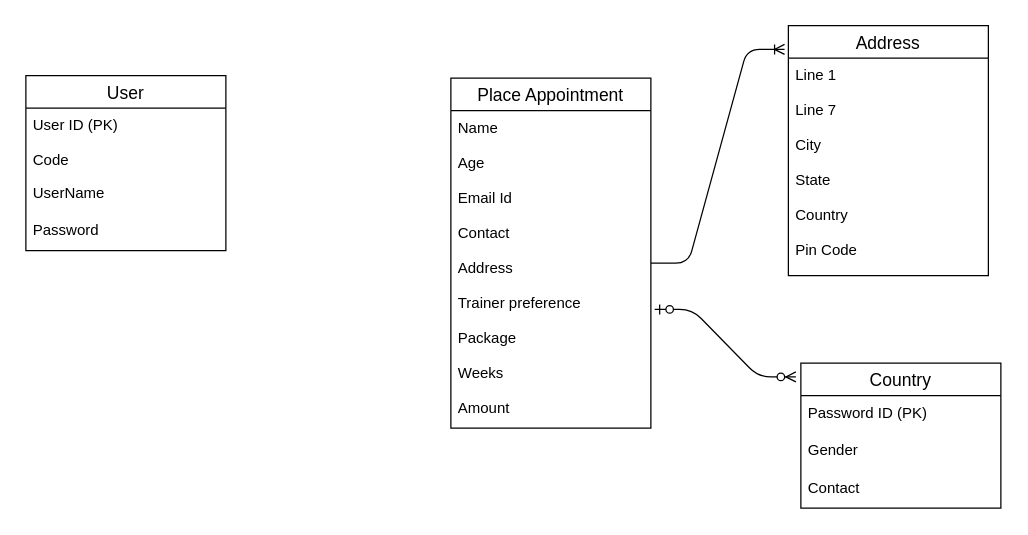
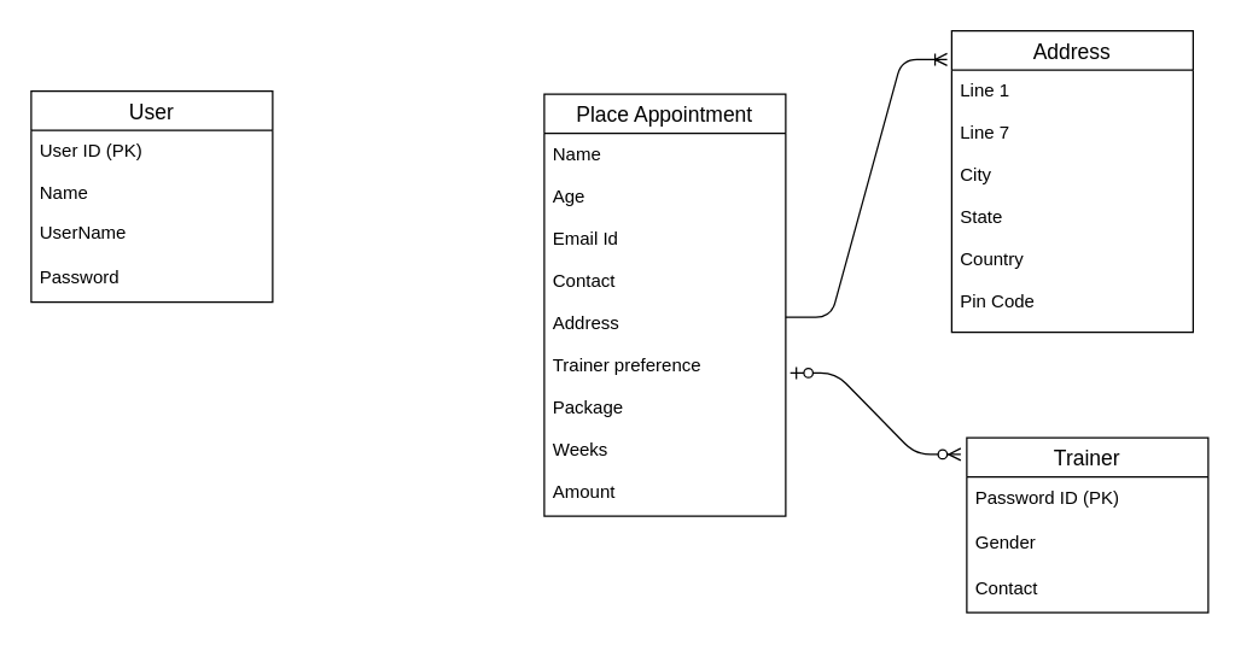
  <mxCell id="0" />
  <mxCell id="1" parent="0" />
  <mxCell id="2" value="User" style="swimlane;fontStyle=0;childLayout=stackLayout;horizontal=1;startSize=26;horizontalStack=0;resizeParent=1;resizeParentMax=0;resizeLast=0;collapsible=1;marginBottom=0;align=center;fontSize=14;" vertex="1" parent="1"><mxGeometry x="20" y="60" width="160" height="140" as="geometry" /></mxCell>
- <mxCell id="3" value="User ID (PK)&#10;&#10;Code" style="text;strokeColor=none;fillColor=none;spacingLeft=4;spacingRight=4;overflow=hidden;rotatable=0;points=[[0,0.5],[1,0.5]];portConstraint=eastwest;fontSize=12;" vertex="1" parent="2"><mxGeometry y="26" width="160" height="54" as="geometry" /></mxCell>
+ <mxCell id="3" value="User ID (PK)&#10;&#10;Name" style="text;strokeColor=none;fillColor=none;spacingLeft=4;spacingRight=4;overflow=hidden;rotatable=0;points=[[0,0.5],[1,0.5]];portConstraint=eastwest;fontSize=12;" vertex="1" parent="2"><mxGeometry y="26" width="160" height="54" as="geometry" /></mxCell>
  <mxCell id="4" value="UserName" style="text;strokeColor=none;fillColor=none;spacingLeft=4;spacingRight=4;overflow=hidden;rotatable=0;points=[[0,0.5],[1,0.5]];portConstraint=eastwest;fontSize=12;" vertex="1" parent="2"><mxGeometry y="80" width="160" height="30" as="geometry" /></mxCell>
  <mxCell id="5" value="Password" style="text;strokeColor=none;fillColor=none;spacingLeft=4;spacingRight=4;overflow=hidden;rotatable=0;points=[[0,0.5],[1,0.5]];portConstraint=eastwest;fontSize=12;" vertex="1" parent="2"><mxGeometry y="110" width="160" height="30" as="geometry" /></mxCell>
  <mxCell id="6" value="Place Appointment" style="swimlane;fontStyle=0;childLayout=stackLayout;horizontal=1;startSize=26;horizontalStack=0;resizeParent=1;resizeParentMax=0;resizeLast=0;collapsible=1;marginBottom=0;align=center;fontSize=14;" vertex="1" parent="1"><mxGeometry x="360" y="62" width="160" height="280" as="geometry" /></mxCell>
  <mxCell id="7" value="Name&#10;&#10;Age&#10;&#10;Email Id&#10;&#10;Contact&#10;&#10;Address&#10;&#10;Trainer preference&#10;&#10;Package&#10;&#10;Weeks&#10;&#10;Amount" style="text;strokeColor=none;fillColor=none;spacingLeft=4;spacingRight=4;overflow=hidden;rotatable=0;points=[[0,0.5],[1,0.5]];portConstraint=eastwest;fontSize=12;" vertex="1" parent="6"><mxGeometry y="26" width="160" height="254" as="geometry" /></mxCell>
- <mxCell id="8" value="Country" style="swimlane;fontStyle=0;childLayout=stackLayout;horizontal=1;startSize=26;horizontalStack=0;resizeParent=1;resizeParentMax=0;resizeLast=0;collapsible=1;marginBottom=0;align=center;fontSize=14;" vertex="1" parent="1"><mxGeometry x="640" y="290" width="160" height="116" as="geometry" /></mxCell>
+ <mxCell id="8" value="Trainer" style="swimlane;fontStyle=0;childLayout=stackLayout;horizontal=1;startSize=26;horizontalStack=0;resizeParent=1;resizeParentMax=0;resizeLast=0;collapsible=1;marginBottom=0;align=center;fontSize=14;" vertex="1" parent="1"><mxGeometry x="640" y="290" width="160" height="116" as="geometry" /></mxCell>
  <mxCell id="9" value="Password ID (PK)" style="text;strokeColor=none;fillColor=none;spacingLeft=4;spacingRight=4;overflow=hidden;rotatable=0;points=[[0,0.5],[1,0.5]];portConstraint=eastwest;fontSize=12;" vertex="1" parent="8"><mxGeometry y="26" width="160" height="30" as="geometry" /></mxCell>
  <mxCell id="10" value="Gender" style="text;strokeColor=none;fillColor=none;spacingLeft=4;spacingRight=4;overflow=hidden;rotatable=0;points=[[0,0.5],[1,0.5]];portConstraint=eastwest;fontSize=12;" vertex="1" parent="8"><mxGeometry y="56" width="160" height="30" as="geometry" /></mxCell>
  <mxCell id="11" value="Contact" style="text;strokeColor=none;fillColor=none;spacingLeft=4;spacingRight=4;overflow=hidden;rotatable=0;points=[[0,0.5],[1,0.5]];portConstraint=eastwest;fontSize=12;" vertex="1" parent="8"><mxGeometry y="86" width="160" height="30" as="geometry" /></mxCell>
  <mxCell id="12" value="Address" style="swimlane;fontStyle=0;childLayout=stackLayout;horizontal=1;startSize=26;horizontalStack=0;resizeParent=1;resizeParentMax=0;resizeLast=0;collapsible=1;marginBottom=0;align=center;fontSize=14;" vertex="1" parent="1"><mxGeometry x="630" y="20" width="160" height="200" as="geometry" /></mxCell>
  <mxCell id="13" value="Line 1&#10;&#10;Line 7&#10;&#10;City &#10;&#10;State&#10;&#10;Country&#10;&#10;Pin Code" style="text;strokeColor=none;fillColor=none;spacingLeft=4;spacingRight=4;overflow=hidden;rotatable=0;points=[[0,0.5],[1,0.5]];portConstraint=eastwest;fontSize=12;" vertex="1" parent="12"><mxGeometry y="26" width="160" height="174" as="geometry" /></mxCell>
  <mxCell id="14" value="" style="edgeStyle=entityRelationEdgeStyle;fontSize=12;html=1;endArrow=ERoneToMany;entryX=-0.019;entryY=0.095;entryDx=0;entryDy=0;entryPerimeter=0;" edge="1" parent="1" target="12"><mxGeometry width="100" height="100" relative="1" as="geometry"><mxPoint x="520" y="210" as="sourcePoint" /><mxPoint x="620" y="110" as="targetPoint" /></mxGeometry></mxCell>
  <mxCell id="15" value="" style="edgeStyle=entityRelationEdgeStyle;fontSize=12;html=1;endArrow=ERzeroToMany;startArrow=ERzeroToOne;exitX=1.019;exitY=0.626;exitDx=0;exitDy=0;exitPerimeter=0;entryX=-0.025;entryY=0.095;entryDx=0;entryDy=0;entryPerimeter=0;" edge="1" parent="1" source="7" target="8"><mxGeometry width="100" height="100" relative="1" as="geometry"><mxPoint x="530" y="348" as="sourcePoint" /><mxPoint x="630" y="248" as="targetPoint" /></mxGeometry></mxCell>
